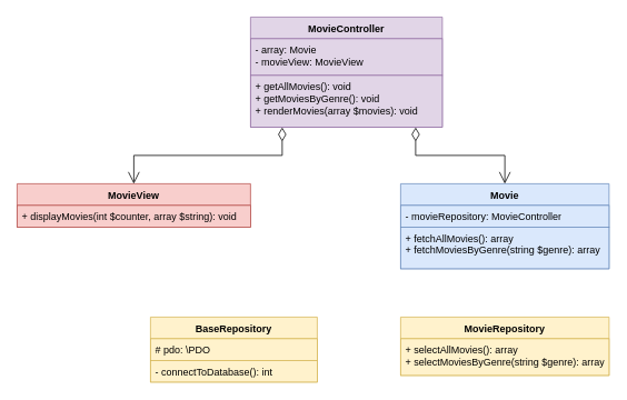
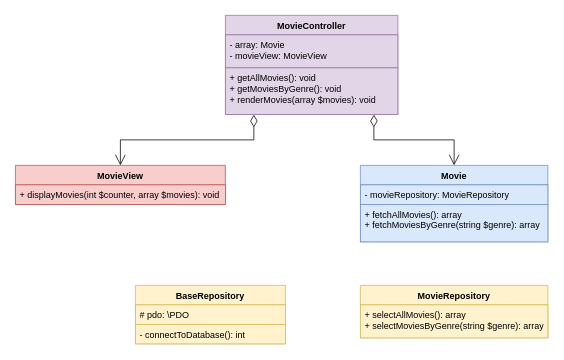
  <mxCell id="0" />
  <mxCell id="1" parent="0" />
  <mxCell id="2" value="BaseRepository" style="swimlane;fontStyle=1;align=center;verticalAlign=top;childLayout=stackLayout;horizontal=1;startSize=26;horizontalStack=0;resizeParent=1;resizeParentMax=0;resizeLast=0;collapsible=1;marginBottom=0;whiteSpace=wrap;html=1;fillColor=#fff2cc;strokeColor=#d6b656;" vertex="1" parent="1"><mxGeometry x="180" y="380" width="200" height="78" as="geometry" /></mxCell>
  <mxCell id="3" value="# pdo: \PDO" style="text;strokeColor=#d6b656;fillColor=#fff2cc;align=left;verticalAlign=top;spacingLeft=4;spacingRight=4;overflow=hidden;rotatable=0;points=[[0,0.5],[1,0.5]];portConstraint=eastwest;whiteSpace=wrap;html=1;" vertex="1" parent="2"><mxGeometry y="26" width="200" height="26" as="geometry" /></mxCell>
  <mxCell id="4" value="- connectToDatabase(): int" style="text;strokeColor=#d6b656;fillColor=#fff2cc;align=left;verticalAlign=top;spacingLeft=4;spacingRight=4;overflow=hidden;rotatable=0;points=[[0,0.5],[1,0.5]];portConstraint=eastwest;whiteSpace=wrap;html=1;" vertex="1" parent="2"><mxGeometry y="52" width="200" height="26" as="geometry" /></mxCell>
  <mxCell id="5" value="MovieController" style="swimlane;fontStyle=1;align=center;verticalAlign=top;childLayout=stackLayout;horizontal=1;startSize=26;horizontalStack=0;resizeParent=1;resizeParentMax=0;resizeLast=0;collapsible=1;marginBottom=0;whiteSpace=wrap;html=1;fillColor=#e1d5e7;strokeColor=#9673a6;" vertex="1" parent="1"><mxGeometry x="300" y="20" width="230" height="132" as="geometry" /></mxCell>
  <mxCell id="6" value="- array: Movie&lt;div&gt;- movieView: MovieView&lt;/div&gt;" style="text;strokeColor=#9673a6;fillColor=#e1d5e7;align=left;verticalAlign=top;spacingLeft=4;spacingRight=4;overflow=hidden;rotatable=0;points=[[0,0.5],[1,0.5]];portConstraint=eastwest;whiteSpace=wrap;html=1;" vertex="1" parent="5"><mxGeometry y="26" width="230" height="44" as="geometry" /></mxCell>
  <mxCell id="7" value="+ getAllMovies(): void&lt;div&gt;+ getMoviesByGenre(): void&lt;/div&gt;&lt;div&gt;+ renderMovies(array $movies): void&lt;/div&gt;" style="text;strokeColor=#9673a6;fillColor=#e1d5e7;align=left;verticalAlign=top;spacingLeft=4;spacingRight=4;overflow=hidden;rotatable=0;points=[[0,0.5],[1,0.5]];portConstraint=eastwest;whiteSpace=wrap;html=1;" vertex="1" parent="5"><mxGeometry y="70" width="230" height="62" as="geometry" /></mxCell>
  <mxCell id="8" value="Movie" style="swimlane;fontStyle=1;align=center;verticalAlign=top;childLayout=stackLayout;horizontal=1;startSize=26;horizontalStack=0;resizeParent=1;resizeParentMax=0;resizeLast=0;collapsible=1;marginBottom=0;whiteSpace=wrap;html=1;fillColor=#dae8fc;strokeColor=#6c8ebf;" vertex="1" parent="1"><mxGeometry x="480" y="220" width="250" height="102" as="geometry" /></mxCell>
- <mxCell id="9" value="- movieRepository: MovieController" style="text;strokeColor=#6c8ebf;fillColor=#dae8fc;align=left;verticalAlign=top;spacingLeft=4;spacingRight=4;overflow=hidden;rotatable=0;points=[[0,0.5],[1,0.5]];portConstraint=eastwest;whiteSpace=wrap;html=1;" vertex="1" parent="8"><mxGeometry y="26" width="250" height="26" as="geometry" /></mxCell>
+ <mxCell id="9" value="- movieRepository: MovieRepository" style="text;strokeColor=#6c8ebf;fillColor=#dae8fc;align=left;verticalAlign=top;spacingLeft=4;spacingRight=4;overflow=hidden;rotatable=0;points=[[0,0.5],[1,0.5]];portConstraint=eastwest;whiteSpace=wrap;html=1;" vertex="1" parent="8"><mxGeometry y="26" width="250" height="26" as="geometry" /></mxCell>
  <mxCell id="10" value="+ fetchAllMovies(): array&lt;div&gt;+ fetchMoviesByGenre(string $genre): array&lt;/div&gt;" style="text;strokeColor=#6c8ebf;fillColor=#dae8fc;align=left;verticalAlign=top;spacingLeft=4;spacingRight=4;overflow=hidden;rotatable=0;points=[[0,0.5],[1,0.5]];portConstraint=eastwest;whiteSpace=wrap;html=1;" vertex="1" parent="8"><mxGeometry y="52" width="250" height="50" as="geometry" /></mxCell>
  <mxCell id="11" value="MovieRepository" style="swimlane;fontStyle=1;align=center;verticalAlign=top;childLayout=stackLayout;horizontal=1;startSize=26;horizontalStack=0;resizeParent=1;resizeParentMax=0;resizeLast=0;collapsible=1;marginBottom=0;whiteSpace=wrap;html=1;fillColor=#fff2cc;strokeColor=#d6b656;" vertex="1" parent="1"><mxGeometry x="480" y="380" width="250" height="70" as="geometry" /></mxCell>
  <mxCell id="12" value="+ selectAllMovies(): array&lt;div&gt;+ selectMoviesByGenre(string $genre): array&lt;/div&gt;" style="text;strokeColor=#d6b656;fillColor=#fff2cc;align=left;verticalAlign=top;spacingLeft=4;spacingRight=4;overflow=hidden;rotatable=0;points=[[0,0.5],[1,0.5]];portConstraint=eastwest;whiteSpace=wrap;html=1;" vertex="1" parent="11"><mxGeometry y="26" width="250" height="44" as="geometry" /></mxCell>
  <mxCell id="13" value="MovieView" style="swimlane;fontStyle=1;align=center;verticalAlign=top;childLayout=stackLayout;horizontal=1;startSize=26;horizontalStack=0;resizeParent=1;resizeParentMax=0;resizeLast=0;collapsible=1;marginBottom=0;whiteSpace=wrap;html=1;fillColor=#f8cecc;strokeColor=#b85450;" vertex="1" parent="1"><mxGeometry x="20" y="220" width="280" height="52" as="geometry" /></mxCell>
- <mxCell id="14" value="+ displayMovies(int $counter, array $string): void" style="text;strokeColor=#b85450;fillColor=#f8cecc;align=left;verticalAlign=top;spacingLeft=4;spacingRight=4;overflow=hidden;rotatable=0;points=[[0,0.5],[1,0.5]];portConstraint=eastwest;whiteSpace=wrap;html=1;" vertex="1" parent="13"><mxGeometry y="26" width="280" height="26" as="geometry" /></mxCell>
+ <mxCell id="14" value="+ displayMovies(int $counter, array $movies): void" style="text;strokeColor=#b85450;fillColor=#f8cecc;align=left;verticalAlign=top;spacingLeft=4;spacingRight=4;overflow=hidden;rotatable=0;points=[[0,0.5],[1,0.5]];portConstraint=eastwest;whiteSpace=wrap;html=1;" vertex="1" parent="13"><mxGeometry y="26" width="280" height="26" as="geometry" /></mxCell>
  <mxCell id="15" value="" style="endArrow=open;html=1;endSize=12;startArrow=diamondThin;startSize=14;startFill=0;edgeStyle=orthogonalEdgeStyle;align=left;verticalAlign=bottom;rounded=0;entryX=0.5;entryY=0;entryDx=0;entryDy=0;exitX=0.861;exitY=1.006;exitDx=0;exitDy=0;exitPerimeter=0;" edge="1" parent="1" source="7" target="8"><mxGeometry x="-1" y="3" relative="1" as="geometry"><mxPoint x="500" y="160" as="sourcePoint" /><mxPoint x="360" y="320" as="targetPoint" /></mxGeometry></mxCell>
  <mxCell id="16" value="" style="endArrow=open;html=1;endSize=12;startArrow=diamondThin;startSize=14;startFill=0;edgeStyle=orthogonalEdgeStyle;align=left;verticalAlign=bottom;rounded=0;entryX=0.5;entryY=0;entryDx=0;entryDy=0;exitX=0.165;exitY=1.006;exitDx=0;exitDy=0;exitPerimeter=0;" edge="1" parent="1" source="7" target="13"><mxGeometry x="-1" y="3" relative="1" as="geometry"><mxPoint x="300" y="150" as="sourcePoint" /><mxPoint x="320" y="322" as="targetPoint" /></mxGeometry></mxCell>
